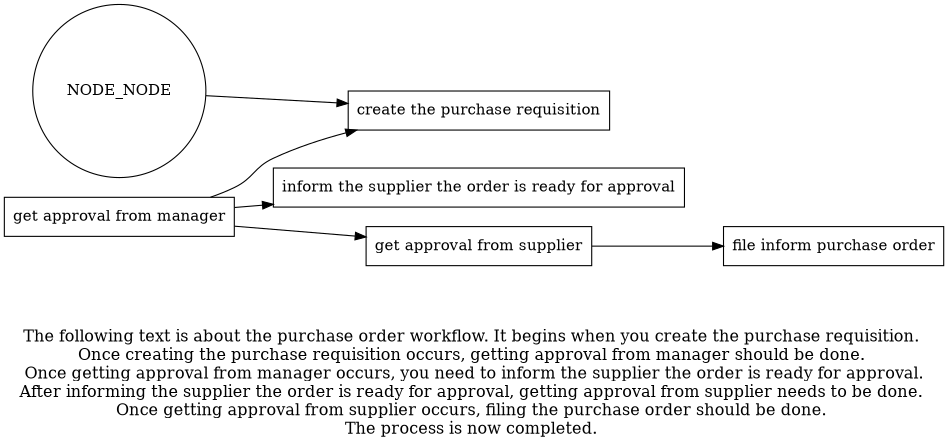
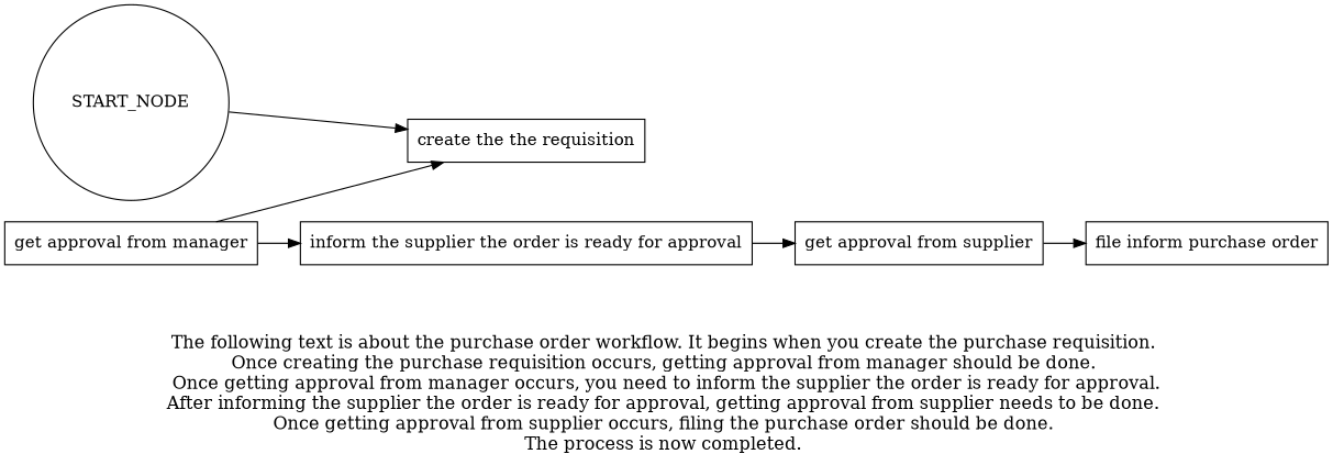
  digraph {
    fontsize=15
    label="\n\n\nThe following text is about the purchase order workflow. It begins when you create the purchase requisition. \nOnce creating the purchase requisition occurs, getting approval from manager should be done. \nOnce getting approval from manager occurs, you need to inform the supplier the order is ready for approval.\nAfter informing the supplier the order is ready for approval, getting approval from supplier needs to be done. \nOnce getting approval from supplier occurs, filing the purchase order should be done. \nThe process is now completed. \n"
    rankdir=LR
    node [shape=box]
-   "create the purchase requisition"
+   "create the purchase requisition" [label="create the the requisition"]
    "get approval from manager"
    "inform the supplier the order is ready for approval"
    "get approval from supplier"
    n5 [label="file inform purchase order"]
-   START_NODE [shape=circle width=0.3 label=NODE_NODE]
+   START_NODE [shape=circle width=0.3]
    subgraph sub_1 {
      "create the purchase requisition"
      "get approval from manager"
      "inform the supplier the order is ready for approval"
      "get approval from supplier"
      n5
    }
    "get approval from manager" -> "create the purchase requisition"
    "get approval from manager" -> "inform the supplier the order is ready for approval"
-   "get approval from manager" -> "get approval from supplier"
+   "inform the supplier the order is ready for approval" -> "get approval from supplier"
    "get approval from supplier" -> n5
    START_NODE -> "create the purchase requisition"
  }
